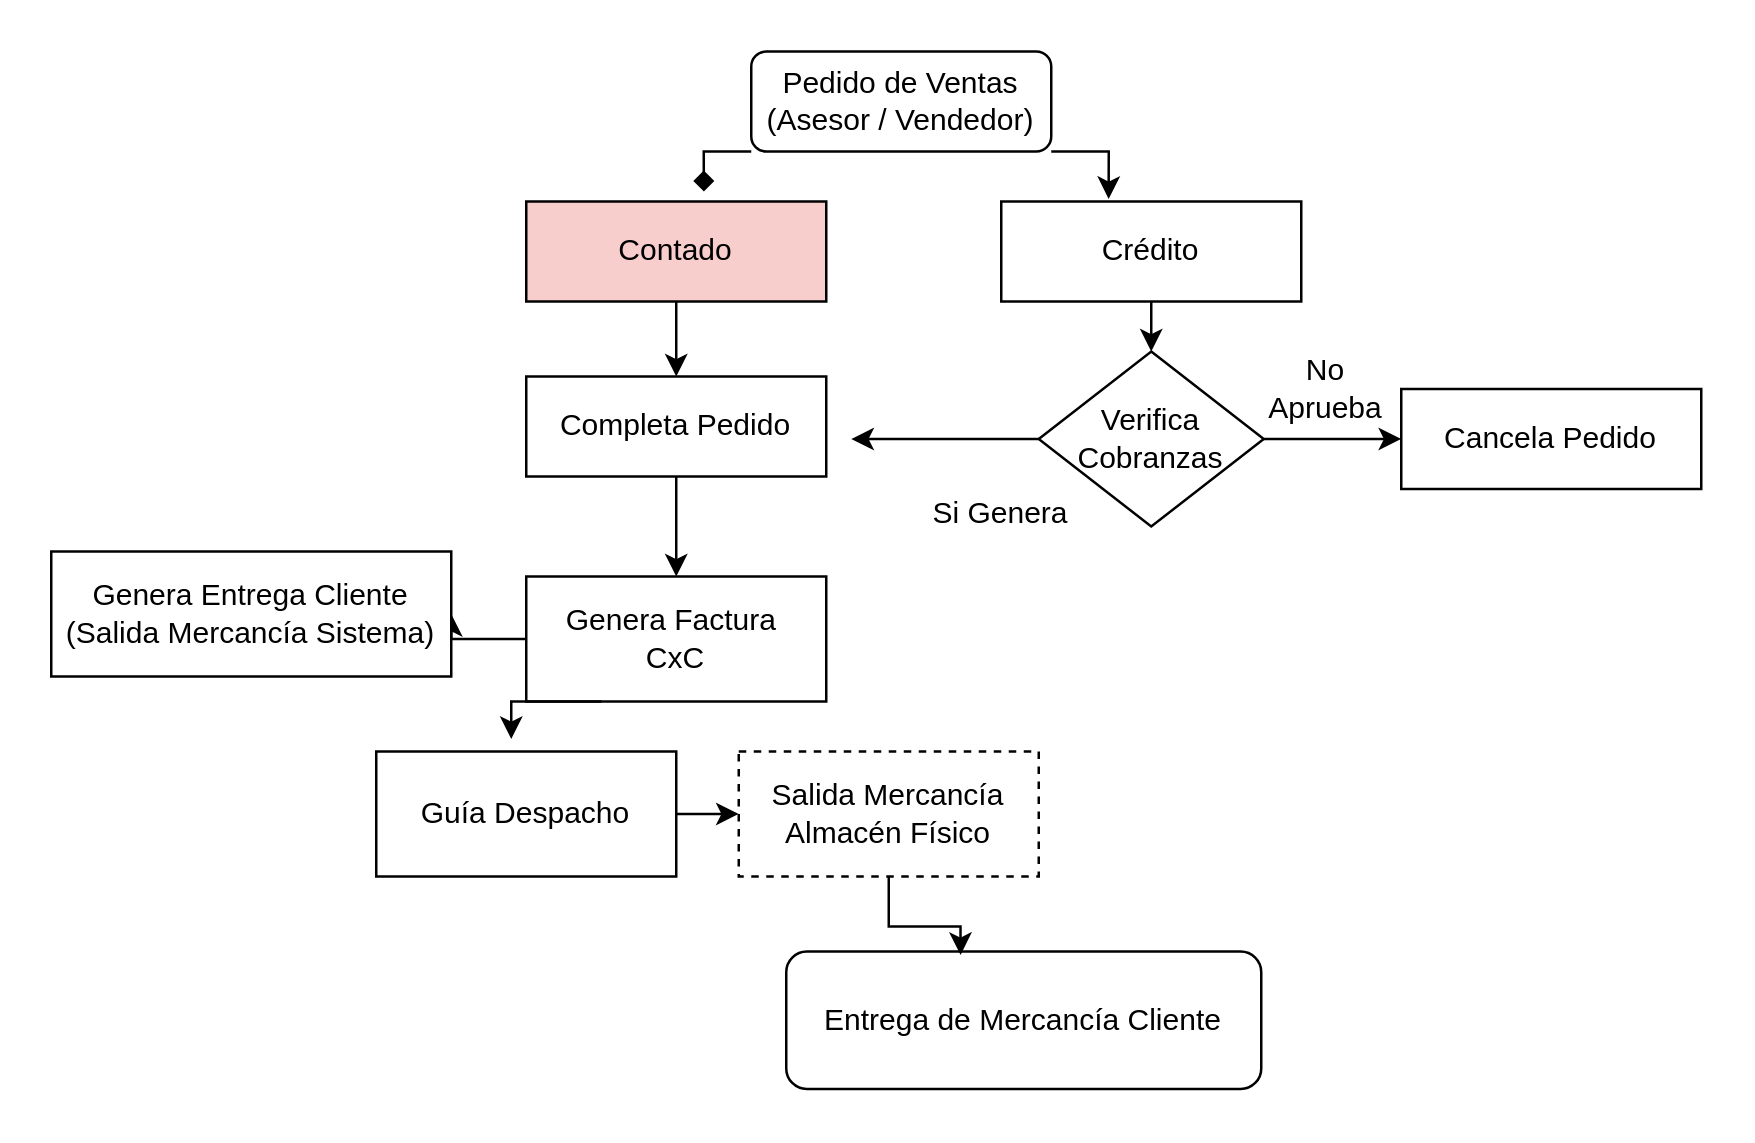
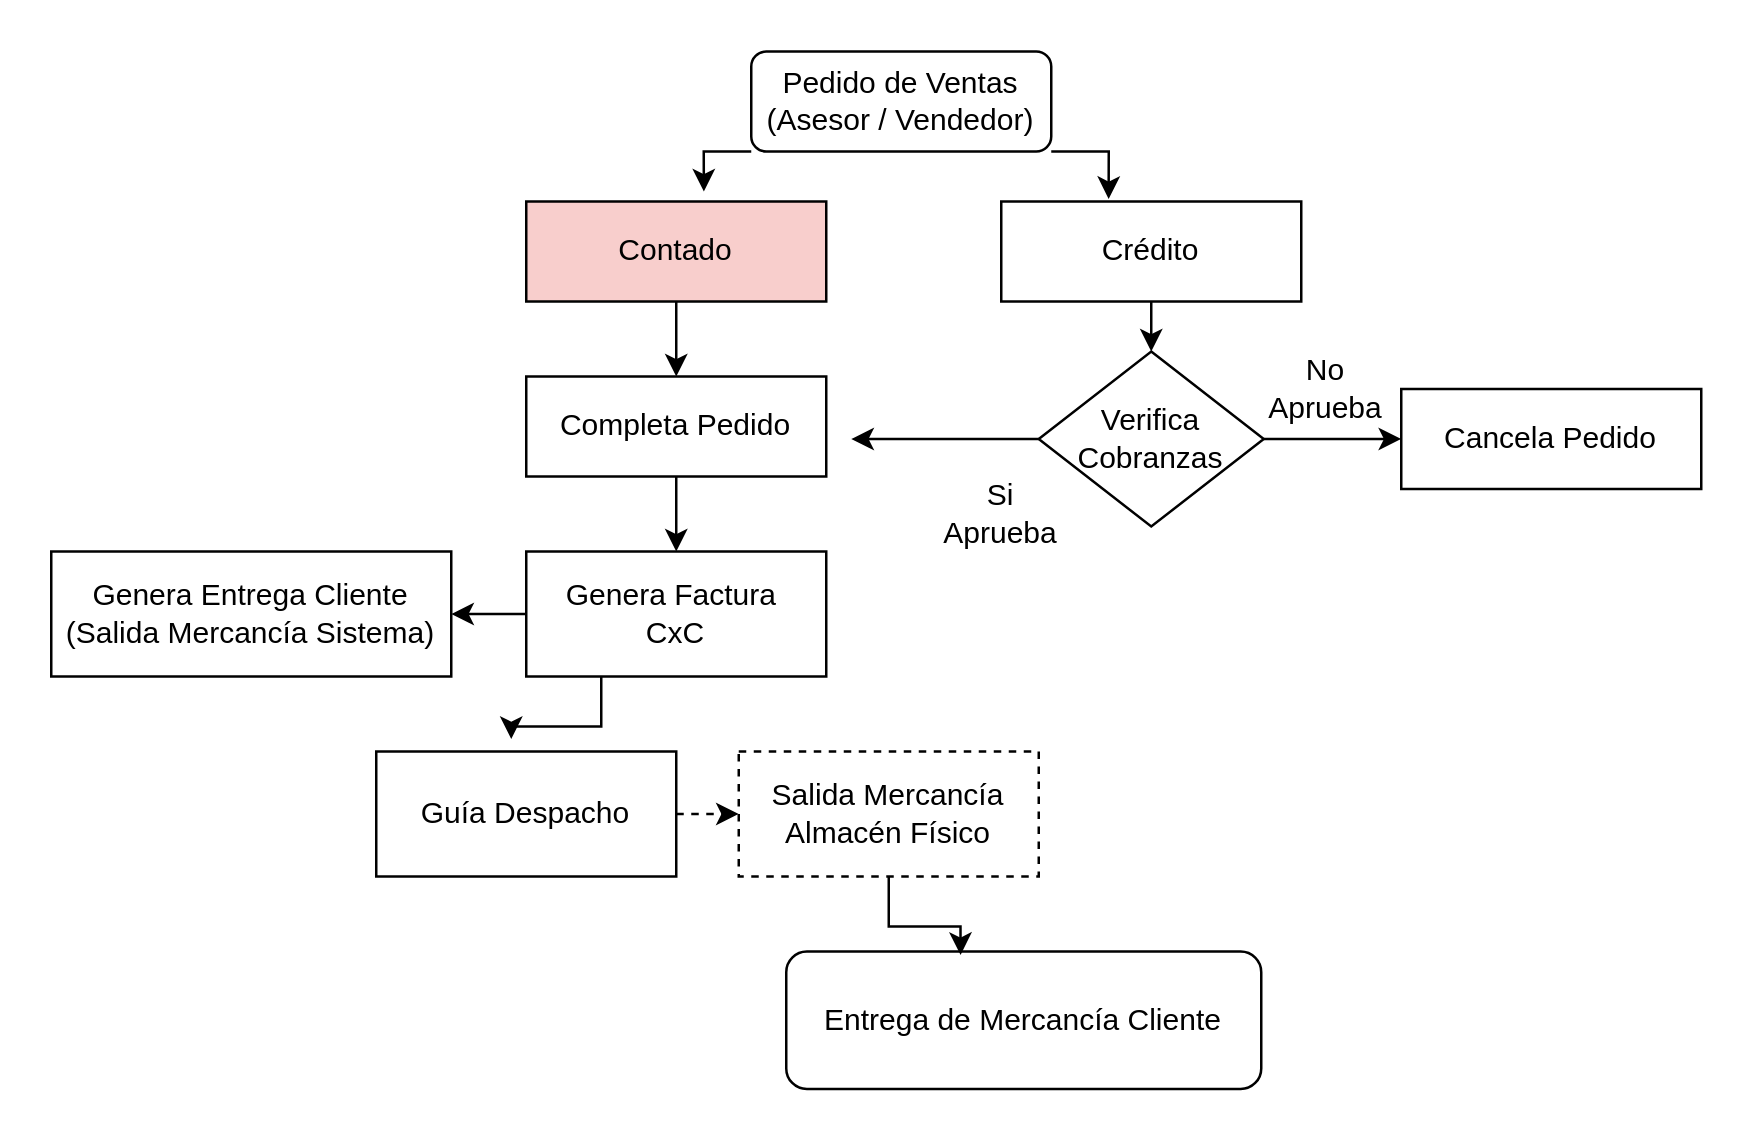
  <mxCell id="0" />
  <mxCell id="1" parent="0" />
  <mxCell id="2" value="Pedido de Ventas&lt;div&gt;(Asesor / Vendedor)&lt;/div&gt;" style="rounded=1;whiteSpace=wrap;html=1;fontSize=12;glass=0;strokeWidth=1;shadow=0;" parent="1" vertex="1"><mxGeometry x="300" y="20" width="120" height="40" as="geometry" /></mxCell>
  <mxCell id="3" style="edgeStyle=orthogonalEdgeStyle;rounded=0;orthogonalLoop=1;jettySize=auto;html=1;exitX=0.5;exitY=1;exitDx=0;exitDy=0;entryX=0.5;entryY=0;entryDx=0;entryDy=0;" edge="1" parent="1" source="4" target="9"><mxGeometry relative="1" as="geometry" /></mxCell>
  <mxCell id="4" value="Crédito" style="rounded=0;whiteSpace=wrap;html=1;" vertex="1" parent="1"><mxGeometry x="400" y="80" width="120" height="40" as="geometry" /></mxCell>
  <mxCell id="5" style="edgeStyle=orthogonalEdgeStyle;rounded=0;orthogonalLoop=1;jettySize=auto;html=1;exitX=0.5;exitY=1;exitDx=0;exitDy=0;entryX=0.5;entryY=0;entryDx=0;entryDy=0;" edge="1" parent="1" source="6" target="16"><mxGeometry relative="1" as="geometry" /></mxCell>
  <mxCell id="6" value="Contado" style="rounded=0;whiteSpace=wrap;html=1;fillColor=#f8cecc;" vertex="1" parent="1"><mxGeometry x="210" y="80" width="120" height="40" as="geometry" /></mxCell>
  <mxCell id="7" style="edgeStyle=orthogonalEdgeStyle;rounded=0;orthogonalLoop=1;jettySize=auto;html=1;exitX=1;exitY=0.5;exitDx=0;exitDy=0;" edge="1" parent="1" source="9"><mxGeometry relative="1" as="geometry"><mxPoint x="560" y="175" as="targetPoint" /></mxGeometry></mxCell>
  <mxCell id="8" style="edgeStyle=orthogonalEdgeStyle;rounded=0;orthogonalLoop=1;jettySize=auto;html=1;exitX=0;exitY=0.5;exitDx=0;exitDy=0;" edge="1" parent="1" source="9"><mxGeometry relative="1" as="geometry"><mxPoint x="340" y="175" as="targetPoint" /></mxGeometry></mxCell>
  <mxCell id="9" value="Verifica Cobranzas" style="rhombus;whiteSpace=wrap;html=1;" vertex="1" parent="1"><mxGeometry x="415" y="140" width="90" height="70" as="geometry" /></mxCell>
  <mxCell id="10" style="edgeStyle=orthogonalEdgeStyle;rounded=0;orthogonalLoop=1;jettySize=auto;html=1;exitX=1;exitY=1;exitDx=0;exitDy=0;entryX=0.358;entryY=-0.025;entryDx=0;entryDy=0;entryPerimeter=0;" edge="1" parent="1" source="2" target="4"><mxGeometry relative="1" as="geometry" /></mxCell>
- <mxCell id="11" style="edgeStyle=orthogonalEdgeStyle;rounded=0;orthogonalLoop=1;jettySize=auto;html=1;exitX=0;exitY=1;exitDx=0;exitDy=0;entryX=0.592;entryY=-0.1;entryDx=0;entryDy=0;entryPerimeter=0;endArrow=diamond;" edge="1" parent="1" source="2" target="6"><mxGeometry relative="1" as="geometry"><Array as="points"><mxPoint x="281" y="60" /></Array></mxGeometry></mxCell>
+ <mxCell id="11" style="edgeStyle=orthogonalEdgeStyle;rounded=0;orthogonalLoop=1;jettySize=auto;html=1;exitX=0;exitY=1;exitDx=0;exitDy=0;entryX=0.592;entryY=-0.1;entryDx=0;entryDy=0;entryPerimeter=0;" edge="1" parent="1" source="2" target="6"><mxGeometry relative="1" as="geometry"><Array as="points"><mxPoint x="281" y="60" /></Array></mxGeometry></mxCell>
  <mxCell id="12" value="No Aprueba" style="text;html=1;align=center;verticalAlign=middle;whiteSpace=wrap;rounded=0;" vertex="1" parent="1"><mxGeometry x="500" y="140" width="60" height="30" as="geometry" /></mxCell>
- <mxCell id="13" value="Si Genera" style="text;html=1;align=center;verticalAlign=middle;whiteSpace=wrap;rounded=0;" vertex="1" parent="1"><mxGeometry x="370" y="190" width="60" height="30" as="geometry" /></mxCell>
+ <mxCell id="13" value="Si Aprueba" style="text;html=1;align=center;verticalAlign=middle;whiteSpace=wrap;rounded=0;" vertex="1" parent="1"><mxGeometry x="370" y="190" width="60" height="30" as="geometry" /></mxCell>
  <mxCell id="14" value="Cancela Pedido" style="rounded=0;whiteSpace=wrap;html=1;" vertex="1" parent="1"><mxGeometry x="560" y="155" width="120" height="40" as="geometry" /></mxCell>
  <mxCell id="15" style="edgeStyle=orthogonalEdgeStyle;rounded=0;orthogonalLoop=1;jettySize=auto;html=1;exitX=0.5;exitY=1;exitDx=0;exitDy=0;entryX=0.5;entryY=0;entryDx=0;entryDy=0;" edge="1" parent="1" source="16" target="18"><mxGeometry relative="1" as="geometry" /></mxCell>
  <mxCell id="16" value="Completa Pedido" style="rounded=0;whiteSpace=wrap;html=1;" vertex="1" parent="1"><mxGeometry x="210" y="150" width="120" height="40" as="geometry" /></mxCell>
  <mxCell id="17" style="edgeStyle=orthogonalEdgeStyle;rounded=0;orthogonalLoop=1;jettySize=auto;html=1;exitX=0;exitY=0.5;exitDx=0;exitDy=0;entryX=1;entryY=0.5;entryDx=0;entryDy=0;" edge="1" parent="1" source="18" target="19"><mxGeometry relative="1" as="geometry" /></mxCell>
- <mxCell id="18" value="Genera Factura&amp;nbsp;&lt;div&gt;CxC&lt;/div&gt;" style="rounded=0;whiteSpace=wrap;html=1;" vertex="1" parent="1"><mxGeometry x="210" y="230" width="120" height="50" as="geometry" /></mxCell>
+ <mxCell id="18" value="Genera Factura&amp;nbsp;&lt;div&gt;CxC&lt;/div&gt;" style="rounded=0;whiteSpace=wrap;html=1;" vertex="1" parent="1"><mxGeometry x="210" y="220" width="120" height="50" as="geometry" /></mxCell>
  <mxCell id="19" value="Genera Entrega Cliente&lt;div&gt;(Salida Mercancía Sistema)&lt;/div&gt;" style="rounded=0;whiteSpace=wrap;html=1;" vertex="1" parent="1"><mxGeometry x="20" y="220" width="160" height="50" as="geometry" /></mxCell>
- <mxCell id="20" style="edgeStyle=orthogonalEdgeStyle;rounded=0;orthogonalLoop=1;jettySize=auto;html=1;exitX=1;exitY=0.5;exitDx=0;exitDy=0;entryX=0;entryY=0.5;entryDx=0;entryDy=0;" edge="1" parent="1" source="21" target="22"><mxGeometry relative="1" as="geometry" /></mxCell>
+ <mxCell id="20" style="edgeStyle=orthogonalEdgeStyle;rounded=0;orthogonalLoop=1;jettySize=auto;html=1;exitX=1;exitY=0.5;exitDx=0;exitDy=0;entryX=0;entryY=0.5;entryDx=0;entryDy=0;dashed=1;" edge="1" parent="1" source="21" target="22"><mxGeometry relative="1" as="geometry" /></mxCell>
  <mxCell id="21" value="Guía Despacho" style="rounded=0;whiteSpace=wrap;html=1;" vertex="1" parent="1"><mxGeometry x="150" y="300" width="120" height="50" as="geometry" /></mxCell>
  <mxCell id="22" value="Salida Mercancía Almacén Físico" style="rounded=0;whiteSpace=wrap;html=1;dashed=1;" vertex="1" parent="1"><mxGeometry x="295" y="300" width="120" height="50" as="geometry" /></mxCell>
  <mxCell id="23" value="Entrega de Mercancía Cliente" style="rounded=1;whiteSpace=wrap;html=1;fontSize=12;glass=0;strokeWidth=1;shadow=0;" vertex="1" parent="1"><mxGeometry x="314" y="380" width="190" height="55" as="geometry" /></mxCell>
  <mxCell id="24" style="edgeStyle=orthogonalEdgeStyle;rounded=0;orthogonalLoop=1;jettySize=auto;html=1;exitX=0.25;exitY=1;exitDx=0;exitDy=0;entryX=0.45;entryY=-0.1;entryDx=0;entryDy=0;entryPerimeter=0;" edge="1" parent="1" source="18" target="21"><mxGeometry relative="1" as="geometry" /></mxCell>
  <mxCell id="25" style="edgeStyle=orthogonalEdgeStyle;rounded=0;orthogonalLoop=1;jettySize=auto;html=1;exitX=0.5;exitY=1;exitDx=0;exitDy=0;entryX=0.367;entryY=0.025;entryDx=0;entryDy=0;entryPerimeter=0;" edge="1" parent="1" source="22" target="23"><mxGeometry relative="1" as="geometry" /></mxCell>
